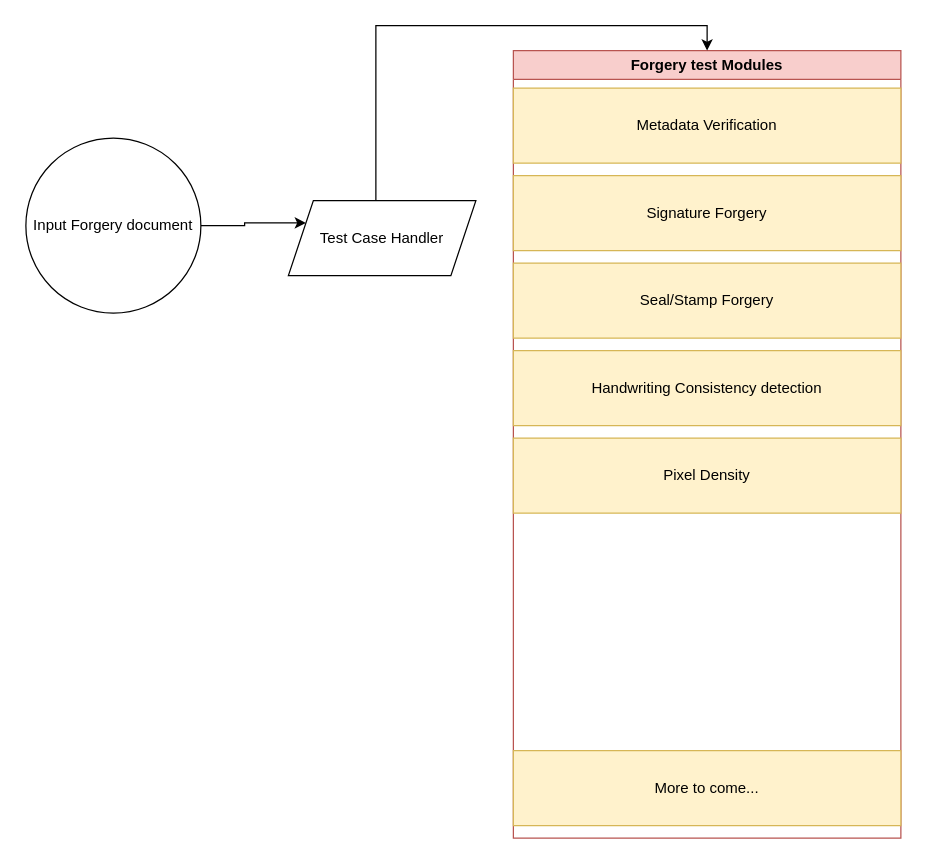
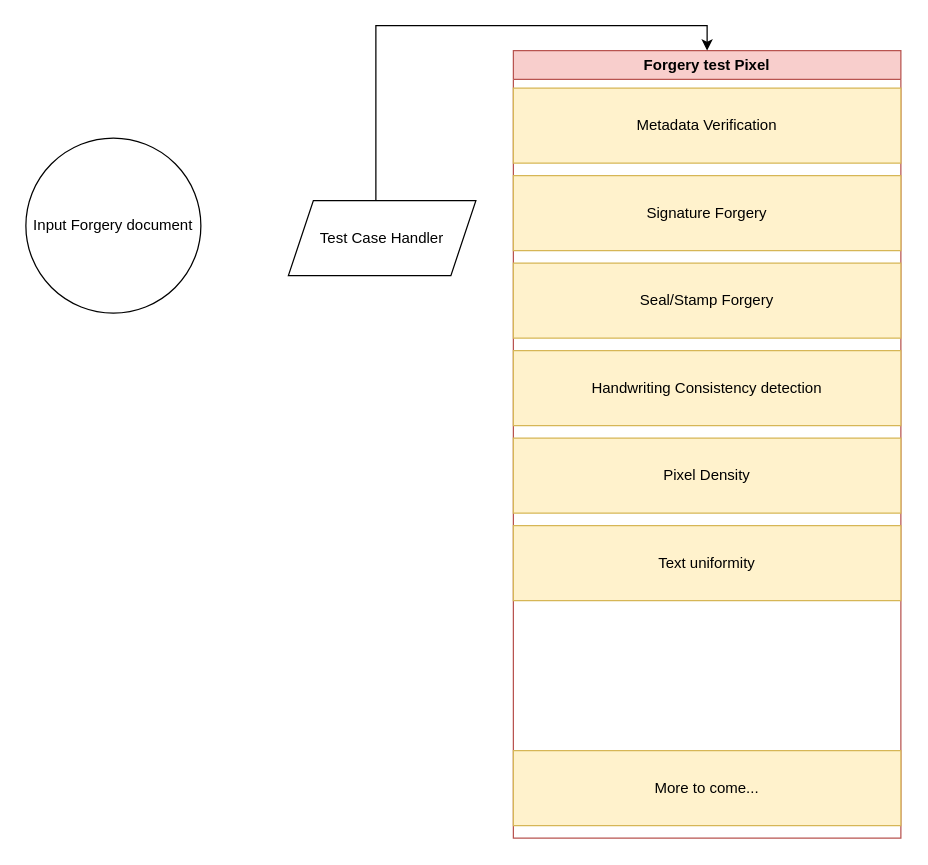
  <mxCell id="0" />
  <mxCell id="1" parent="0" />
- <mxCell id="2" value="Forgery test Modules" style="swimlane;whiteSpace=wrap;html=1;fillColor=#f8cecc;strokeColor=#b85450;" vertex="1" parent="1"><mxGeometry x="410" y="40" width="310" height="630" as="geometry" /></mxCell>
+ <mxCell id="2" value="Forgery test Pixel" style="swimlane;whiteSpace=wrap;html=1;fillColor=#f8cecc;strokeColor=#b85450;" vertex="1" parent="1"><mxGeometry x="410" y="40" width="310" height="630" as="geometry" /></mxCell>
  <mxCell id="3" value="Pixel Density" style="rounded=0;whiteSpace=wrap;html=1;fillColor=#fff2cc;strokeColor=#d6b656;" vertex="1" parent="2"><mxGeometry y="310" width="310" height="60" as="geometry" /></mxCell>
+ <mxCell id="4" value="Text uniformity" style="rounded=0;whiteSpace=wrap;html=1;fillColor=#fff2cc;strokeColor=#d6b656;" vertex="1" parent="2"><mxGeometry y="380" width="310" height="60" as="geometry" /></mxCell>
  <mxCell id="5" value="More to come..." style="rounded=0;whiteSpace=wrap;html=1;fillColor=#fff2cc;strokeColor=#d6b656;" vertex="1" parent="2"><mxGeometry y="560" width="310" height="60" as="geometry" /></mxCell>
  <mxCell id="6" value="Signature Forgery" style="rounded=0;whiteSpace=wrap;html=1;fillColor=#fff2cc;strokeColor=#d6b656;" vertex="1" parent="2"><mxGeometry y="100" width="310" height="60" as="geometry" /></mxCell>
  <mxCell id="7" value="Seal/Stamp Forgery" style="rounded=0;whiteSpace=wrap;html=1;fillColor=#fff2cc;strokeColor=#d6b656;" vertex="1" parent="2"><mxGeometry y="170" width="310" height="60" as="geometry" /></mxCell>
  <mxCell id="8" value="Handwriting Consistency detection" style="rounded=0;whiteSpace=wrap;html=1;fillColor=#fff2cc;strokeColor=#d6b656;" vertex="1" parent="2"><mxGeometry y="240" width="310" height="60" as="geometry" /></mxCell>
  <mxCell id="9" value="Metadata Verification" style="rounded=0;whiteSpace=wrap;html=1;fillColor=#fff2cc;strokeColor=#d6b656;" vertex="1" parent="1"><mxGeometry x="410" y="70" width="310" height="60" as="geometry" /></mxCell>
- <mxCell id="10" style="edgeStyle=orthogonalEdgeStyle;rounded=0;orthogonalLoop=1;jettySize=auto;html=1;entryX=0;entryY=0.25;entryDx=0;entryDy=0;" edge="1" parent="1" source="11" target="13"><mxGeometry relative="1" as="geometry" /></mxCell>
  <mxCell id="11" value="Input Forgery document" style="ellipse;whiteSpace=wrap;html=1;aspect=fixed;" vertex="1" parent="1"><mxGeometry x="20" y="110" width="140" height="140" as="geometry" /></mxCell>
  <mxCell id="12" style="edgeStyle=orthogonalEdgeStyle;rounded=0;orthogonalLoop=1;jettySize=auto;html=1;entryX=0.5;entryY=0;entryDx=0;entryDy=0;" edge="1" parent="1" source="13" target="2"><mxGeometry relative="1" as="geometry"><Array as="points"><mxPoint x="300" y="20" /><mxPoint x="565" y="20" /></Array></mxGeometry></mxCell>
  <mxCell id="13" value="Test Case Handler" style="shape=parallelogram;perimeter=parallelogramPerimeter;whiteSpace=wrap;html=1;fixedSize=1;" vertex="1" parent="1"><mxGeometry x="230" y="160" width="150" height="60" as="geometry" /></mxCell>
